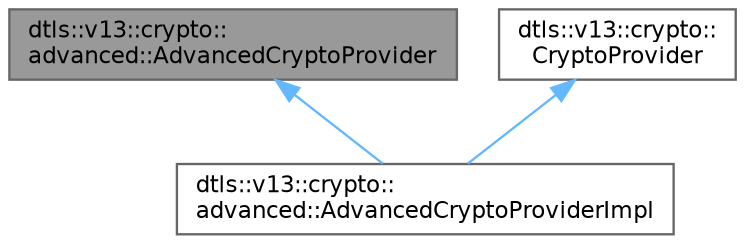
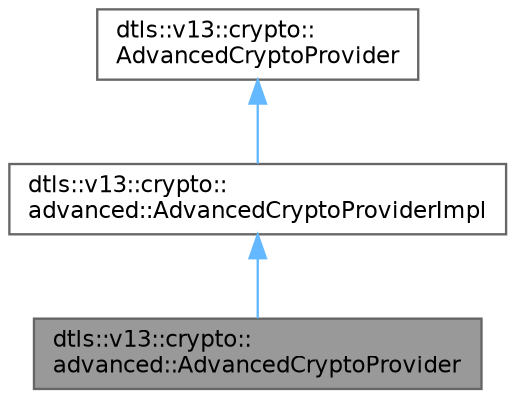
  digraph {
    node [color=gray40 fillcolor=white fontname=Helvetica fontsize=10 shape=box style=filled]
    edge [color=steelblue1 dir=back fontname=Helvetica fontsize=10 labelfontname=Helvetica labelfontsize=10 style=solid]
    n1 [fillcolor=grey60 fontcolor=black height=0.2 label="dtls::v13::crypto::\ladvanced::AdvancedCryptoProvider" width=0.4]
    n2 [height=0.2 label="dtls::v13::crypto::\ladvanced::AdvancedCryptoProviderImpl" width=0.4]
-   n3 [height=0.2 label="dtls::v13::crypto::\lCryptoProvider" width=0.4]
-   n1 -> n2
+   n3 [height=0.2 label="dtls::v13::crypto::\lAdvancedCryptoProvider" width=0.4]
+   n2 -> n1
    n3 -> n2
  }
